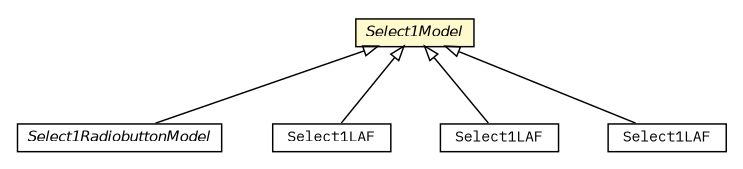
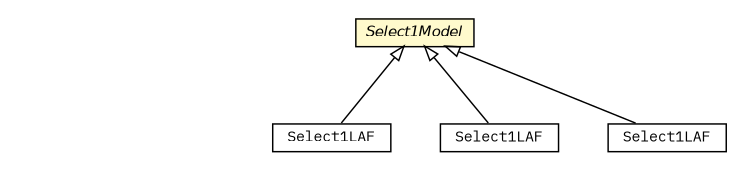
  digraph {
    fontname="IBM Plex Mono"
    nodesep=0.25
    ranksep=0.5
    node [fontcolor=black fontname="IBM Plex Mono" fontsize=10.0 shape=plaintext]
    edge [arrowtail=empty dir=back fontname="IBM Plex Mono" fontsize=10 headport=p labelfontname=Helvetica labelfontsize=10 tailport=p]
    n1 [label=<<table title="org.universAAL.ui.handler.gui.swing.model.FormControl.Select1Model" border="0" cellborder="1" cellspacing="0" cellpadding="2" port="p" bgcolor="lemonChiffon" href="./Select1Model.html"> 		<tr><td><table border="0" cellspacing="0" cellpadding="1"> <tr><td align="center" balign="center"><font face="Helvetica-Oblique"> Select1Model </font></td></tr> 		</table></td></tr> 		</table>>]
-   n2 [label=<<table title="org.universAAL.ui.handler.gui.swing.model.FormControl.Select1RadiobuttonModel" border="0" cellborder="1" cellspacing="0" cellpadding="2" port="p" href="./Select1RadiobuttonModel.html"> 		<tr><td><table border="0" cellspacing="0" cellpadding="1"> <tr><td align="center" balign="center"><font face="Helvetica-Oblique"> Select1RadiobuttonModel </font></td></tr> 		</table></td></tr> 		</table>>]
    n3 [label=<<table title="org.universAAL.ui.handler.gui.swing.defaultLookAndFeel.Select1LAF" border="0" cellborder="1" cellspacing="0" cellpadding="2" port="p" href="../../defaultLookAndFeel/Select1LAF.html"> 		<tr><td><table border="0" cellspacing="0" cellpadding="1"> <tr><td align="center" balign="center"> Select1LAF </td></tr> 		</table></td></tr> 		</table>>]
    n4 [label=<<table title="org.universAAL.ui.gui.swing.bluesteelLAF.Select1LAF" border="0" cellborder="1" cellspacing="0" cellpadding="2" port="p" href="../../../../../gui/swing/bluesteelLAF/Select1LAF.html"> 		<tr><td><table border="0" cellspacing="0" cellpadding="1"> <tr><td align="center" balign="center"> Select1LAF </td></tr> 		</table></td></tr> 		</table>>]
    n5 [label=<<table title="org.universAAL.ui.handler.gui.swing.classic.Select1LAF" border="0" cellborder="1" cellspacing="0" cellpadding="2" port="p" href="../../classic/Select1LAF.html"> 		<tr><td><table border="0" cellspacing="0" cellpadding="1"> <tr><td align="center" balign="center"> Select1LAF </td></tr> 		</table></td></tr> 		</table>>]
-   n1 -> n2
    n1 -> n3
    n1 -> n4
    n1 -> n5
  }
